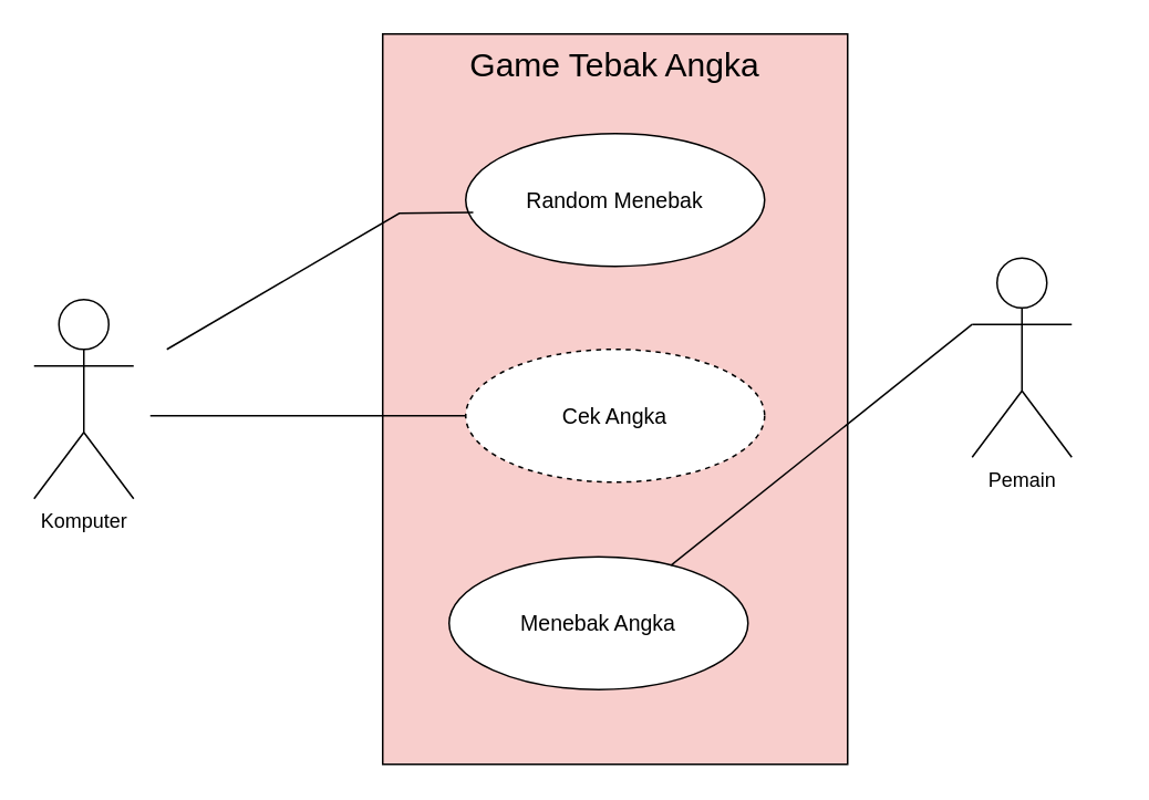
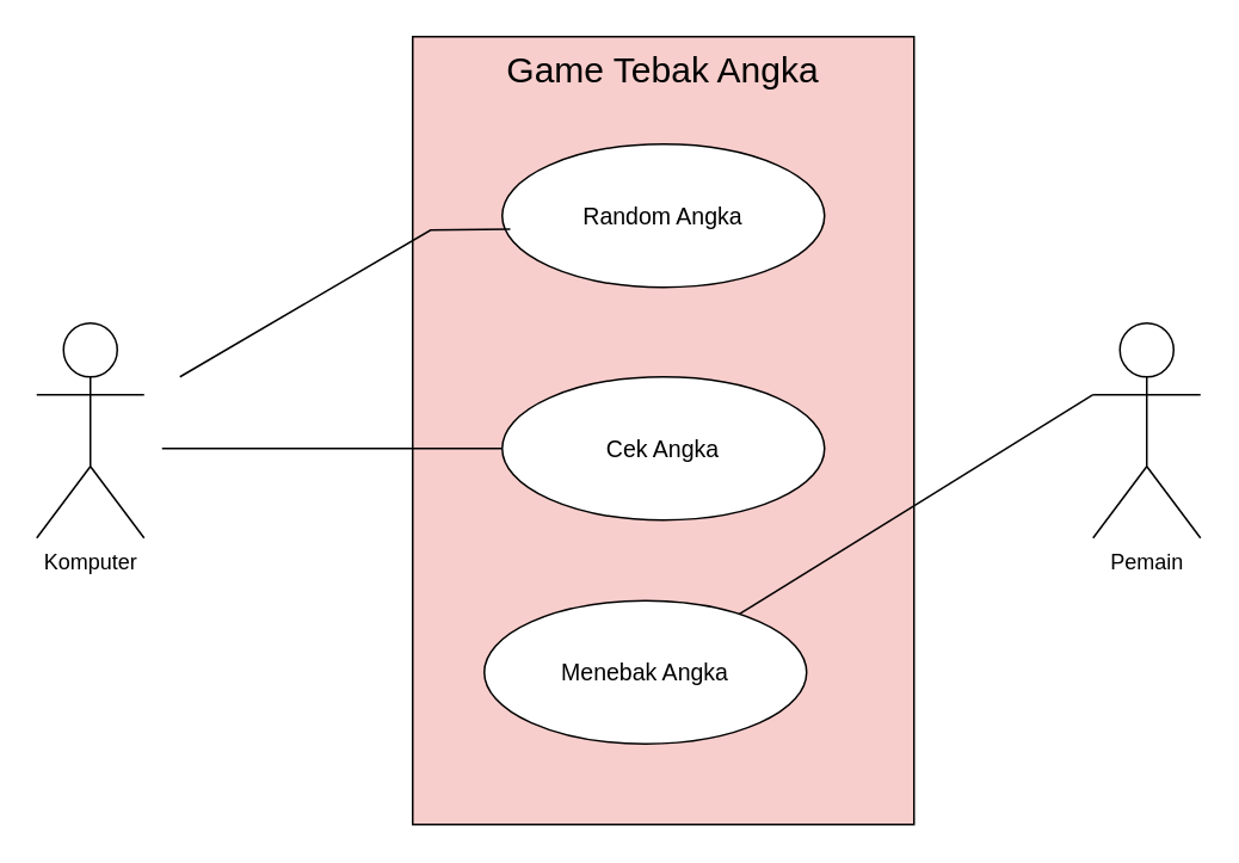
  <mxCell id="0" />
  <mxCell id="1" parent="0" />
  <mxCell id="2" value="Game Tebak Angka" style="rounded=0;whiteSpace=wrap;html=1;verticalAlign=top;fontSize=20;fillColor=#f8cecc;" vertex="1" parent="1"><mxGeometry x="230" y="20" width="280" height="440" as="geometry" /></mxCell>
- <mxCell id="3" value="Random Menebak" style="ellipse;whiteSpace=wrap;html=1;fontSize=13;" vertex="1" parent="1"><mxGeometry x="280" y="80" width="180" height="80" as="geometry" /></mxCell>
- <mxCell id="4" value="Cek Angka" style="ellipse;whiteSpace=wrap;html=1;fontSize=13;dashed=1;" vertex="1" parent="1"><mxGeometry x="280" y="210" width="180" height="80" as="geometry" /></mxCell>
+ <mxCell id="3" value="Random Angka" style="ellipse;whiteSpace=wrap;html=1;fontSize=13;" vertex="1" parent="1"><mxGeometry x="280" y="80" width="180" height="80" as="geometry" /></mxCell>
+ <mxCell id="4" value="Cek Angka" style="ellipse;whiteSpace=wrap;html=1;fontSize=13;" vertex="1" parent="1"><mxGeometry x="280" y="210" width="180" height="80" as="geometry" /></mxCell>
  <mxCell id="5" value="Menebak Angka" style="ellipse;whiteSpace=wrap;html=1;fontSize=13;" vertex="1" parent="1"><mxGeometry x="270" y="335" width="180" height="80" as="geometry" /></mxCell>
  <mxCell id="6" value="Komputer" style="shape=umlActor;verticalLabelPosition=bottom;verticalAlign=top;html=1;outlineConnect=0;" vertex="1" parent="1"><mxGeometry x="20" y="180" width="60" height="120" as="geometry" /></mxCell>
- <mxCell id="7" value="Pemain" style="shape=umlActor;verticalLabelPosition=bottom;verticalAlign=top;html=1;outlineConnect=0;" vertex="1" parent="1"><mxGeometry x="585" y="155" width="60" height="120" as="geometry" /></mxCell>
+ <mxCell id="7" value="Pemain" style="shape=umlActor;verticalLabelPosition=bottom;verticalAlign=top;html=1;outlineConnect=0;" vertex="1" parent="1"><mxGeometry x="610" y="180" width="60" height="120" as="geometry" /></mxCell>
  <mxCell id="8" value="" style="endArrow=none;html=1;rounded=0;exitX=0.025;exitY=0.594;exitDx=0;exitDy=0;exitPerimeter=0;" edge="1" parent="1" source="3"><mxGeometry width="50" height="50" relative="1" as="geometry"><mxPoint x="430" y="400" as="sourcePoint" /><mxPoint x="100" y="210" as="targetPoint" /><Array as="points"><mxPoint x="240" y="128" /></Array></mxGeometry></mxCell>
  <mxCell id="9" value="" style="endArrow=none;html=1;rounded=0;" edge="1" parent="1" source="4"><mxGeometry width="50" height="50" relative="1" as="geometry"><mxPoint x="295" y="138" as="sourcePoint" /><mxPoint x="90" y="250" as="targetPoint" /></mxGeometry></mxCell>
  <mxCell id="10" value="" style="endArrow=none;html=1;rounded=0;exitX=0;exitY=0.333;exitDx=0;exitDy=0;exitPerimeter=0;" edge="1" parent="1" source="7" target="5"><mxGeometry width="50" height="50" relative="1" as="geometry"><mxPoint x="291" y="254" as="sourcePoint" /><mxPoint x="100" y="240" as="targetPoint" /></mxGeometry></mxCell>
